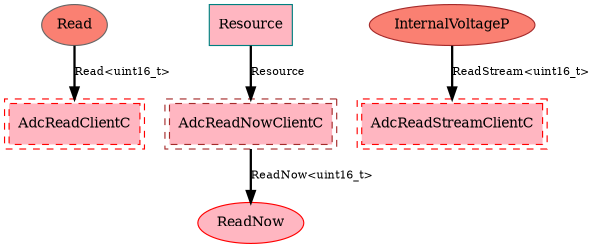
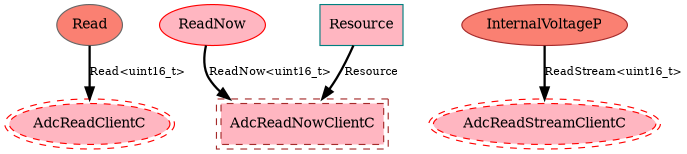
  digraph {
    node [color=red fillcolor=lightpink fontsize=12 shape=box style=filled]
    edge [fontsize=10 style=bold]
    n1 [color=gray40 fillcolor=salmon label=Read shape=ellipse]
-   n2 [label=AdcReadClientC peripheries=2 style="dashed,filled"]
+   n2 [label=AdcReadClientC peripheries=2 shape=ellipse style="dashed,filled"]
    n3 [label=ReadNow shape=ellipse]
    n4 [color=brown label=AdcReadNowClientC peripheries=2 style="dashed,filled"]
    n5 [color=brown fillcolor=salmon label=InternalVoltageP shape=ellipse]
-   n6 [label=AdcReadStreamClientC peripheries=2 style="dashed,filled"]
+   n6 [label=AdcReadStreamClientC peripheries=2 shape=ellipse style="dashed,filled"]
    n7 [color=teal label=Resource]
    n1 -> n2 [label="Read<uint16_t>"]
-   n4 -> n3 [label="ReadNow<uint16_t>"]
+   n3 -> n4 [label="ReadNow<uint16_t>"]
    n5 -> n6 [label="ReadStream<uint16_t>"]
    n7 -> n4 [label=Resource]
  }
